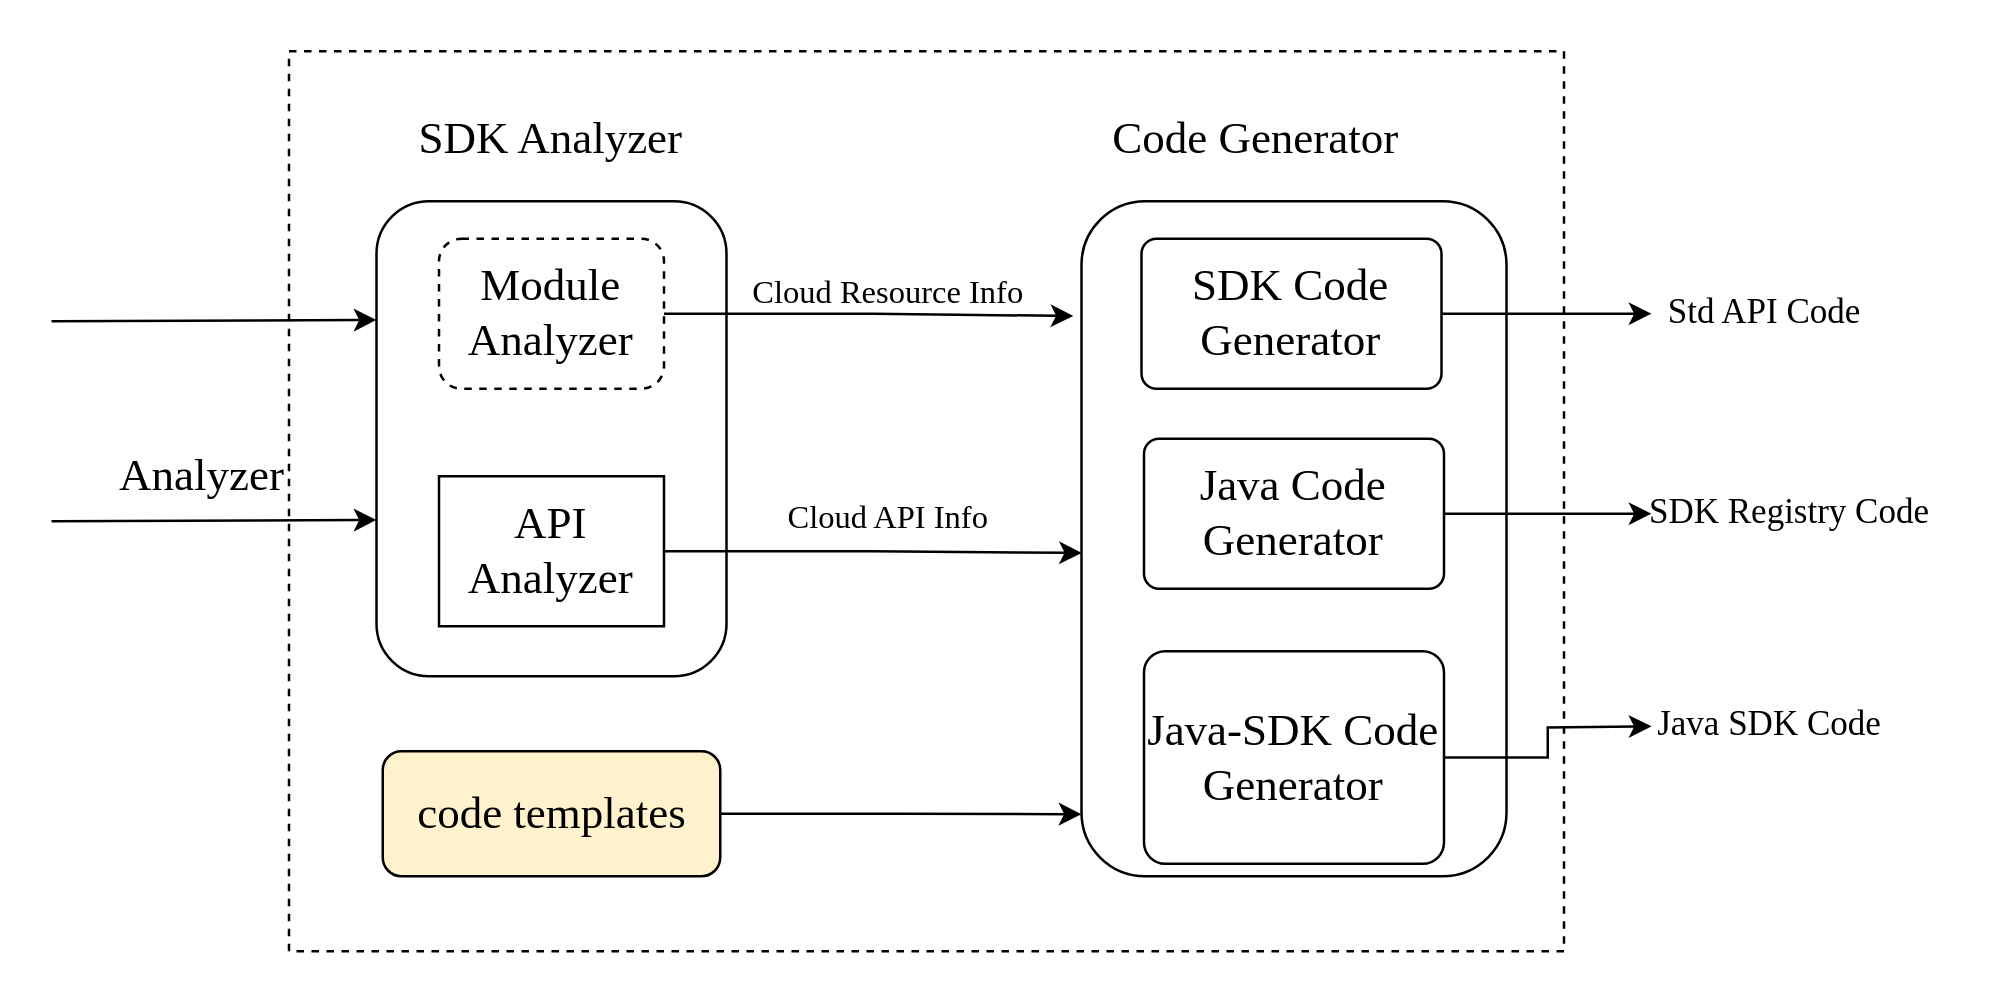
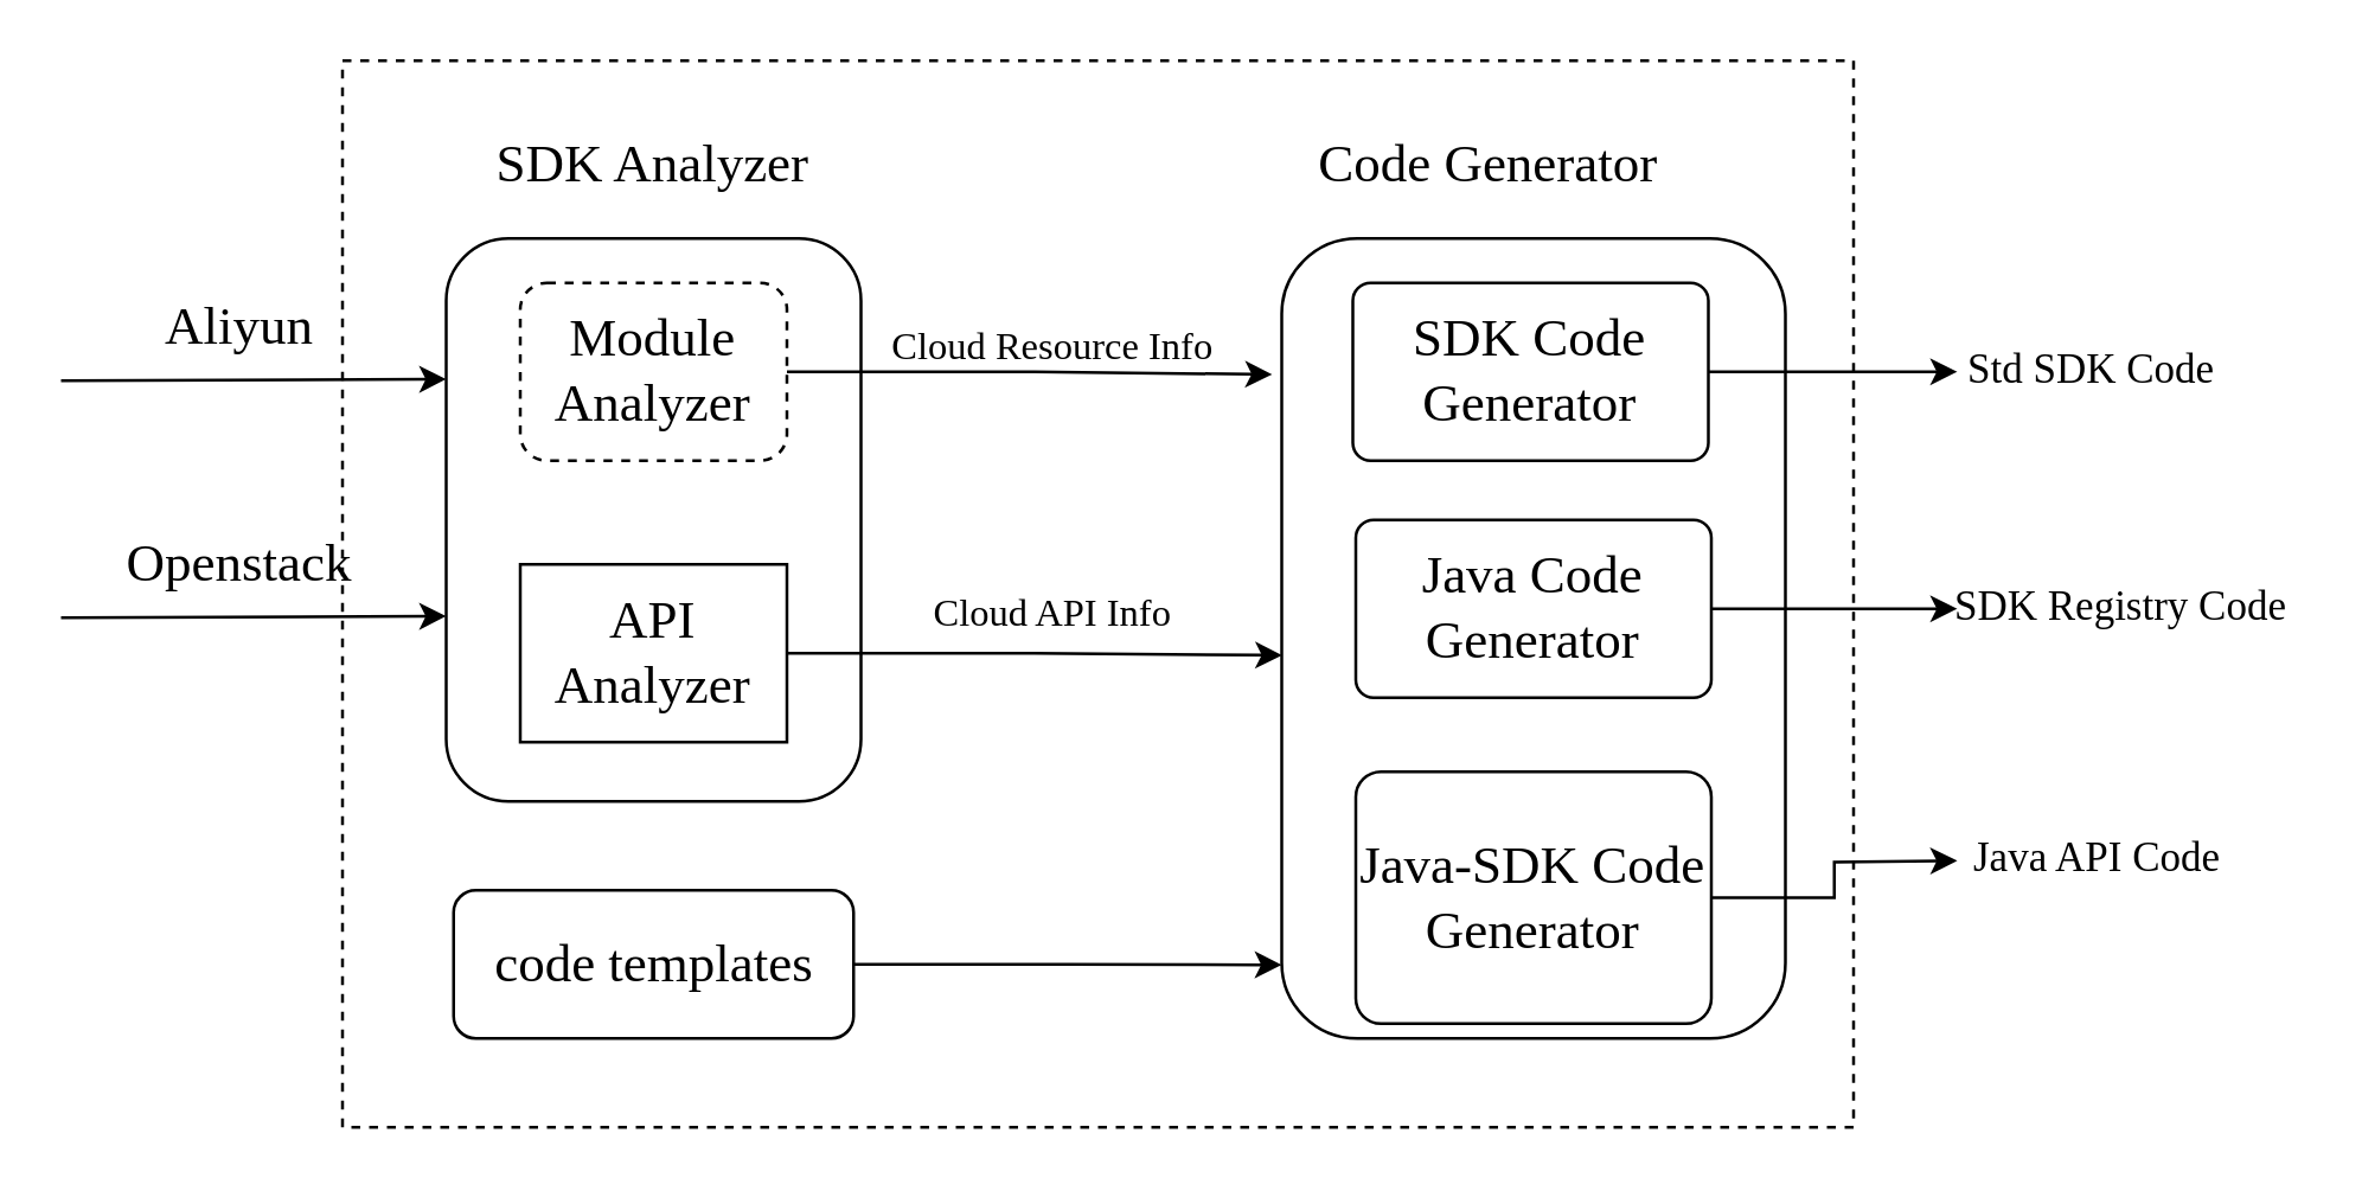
  <mxCell id="0" />
  <mxCell id="1" parent="0" />
  <mxCell id="2" value="" style="rounded=0;whiteSpace=wrap;html=1;dashed=1;" parent="1" vertex="1"><mxGeometry x="115" y="20" width="510" height="360" as="geometry" /></mxCell>
  <mxCell id="3" value="&lt;div style=&quot;&quot;&gt;&lt;br&gt;&lt;/div&gt;" style="rounded=1;whiteSpace=wrap;html=1;align=center;" parent="1" vertex="1"><mxGeometry x="150" y="80" width="140" height="190" as="geometry" /></mxCell>
  <mxCell id="4" value="&lt;font face=&quot;Times New Roman&quot;&gt;SDK Analyzer&lt;/font&gt;" style="text;html=1;strokeColor=none;fillColor=none;align=center;verticalAlign=middle;whiteSpace=wrap;rounded=0;fontSize=18;rotation=0;" parent="1" vertex="1"><mxGeometry x="160" y="40" width="120" height="30" as="geometry" /></mxCell>
  <mxCell id="5" style="edgeStyle=orthogonalEdgeStyle;rounded=0;orthogonalLoop=1;jettySize=auto;html=1;exitX=1;exitY=0.5;exitDx=0;exitDy=0;entryX=0;entryY=0.908;entryDx=0;entryDy=0;entryPerimeter=0;" parent="1" source="6" target="15" edge="1"><mxGeometry relative="1" as="geometry" /></mxCell>
- <mxCell id="6" value="&lt;font face=&quot;Times New Roman&quot;&gt;code templates&lt;/font&gt;" style="rounded=1;whiteSpace=wrap;html=1;labelBackgroundColor=none;fontSize=18;fillColor=#fff2cc;" parent="1" vertex="1"><mxGeometry x="152.5" y="300" width="135" height="50" as="geometry" /></mxCell>
+ <mxCell id="6" value="&lt;font face=&quot;Times New Roman&quot;&gt;code templates&lt;/font&gt;" style="rounded=1;whiteSpace=wrap;html=1;labelBackgroundColor=none;fontSize=18;" parent="1" vertex="1"><mxGeometry x="152.5" y="300" width="135" height="50" as="geometry" /></mxCell>
  <mxCell id="7" value="" style="endArrow=classic;html=1;rounded=0;fontSize=18;entryX=0;entryY=0.25;entryDx=0;entryDy=0;" parent="1" target="3" edge="1"><mxGeometry width="50" height="50" relative="1" as="geometry"><mxPoint x="20" y="128" as="sourcePoint" /><mxPoint x="130" y="130" as="targetPoint" /></mxGeometry></mxCell>
+ <mxCell id="8" value="&lt;font face=&quot;Times New Roman&quot;&gt;Aliyun&lt;/font&gt;" style="text;html=1;align=center;verticalAlign=middle;resizable=0;points=[];autosize=1;strokeColor=none;fillColor=none;fontSize=18;" parent="1" vertex="1"><mxGeometry x="45" y="95" width="70" height="30" as="geometry" /></mxCell>
  <mxCell id="9" value="" style="endArrow=classic;html=1;rounded=0;fontSize=18;entryX=0;entryY=0.25;entryDx=0;entryDy=0;" parent="1" edge="1"><mxGeometry width="50" height="50" relative="1" as="geometry"><mxPoint x="20" y="208" as="sourcePoint" /><mxPoint x="150" y="207.5" as="targetPoint" /><Array as="points" /></mxGeometry></mxCell>
- <mxCell id="10" value="&lt;font face=&quot;Times New Roman&quot;&gt;Analyzer&lt;/font&gt;" style="text;html=1;align=center;verticalAlign=middle;resizable=0;points=[];autosize=1;strokeColor=none;fillColor=none;fontSize=18;" parent="1" vertex="1"><mxGeometry x="35" y="175" width="90" height="30" as="geometry" /></mxCell>
+ <mxCell id="10" value="&lt;font face=&quot;Times New Roman&quot;&gt;Openstack&lt;/font&gt;" style="text;html=1;align=center;verticalAlign=middle;resizable=0;points=[];autosize=1;strokeColor=none;fillColor=none;fontSize=18;" parent="1" vertex="1"><mxGeometry x="35" y="175" width="90" height="30" as="geometry" /></mxCell>
  <mxCell id="11" style="edgeStyle=orthogonalEdgeStyle;rounded=0;orthogonalLoop=1;jettySize=auto;html=1;exitX=1;exitY=0.5;exitDx=0;exitDy=0;entryX=-0.019;entryY=0.17;entryDx=0;entryDy=0;entryPerimeter=0;" parent="1" source="12" target="15" edge="1"><mxGeometry relative="1" as="geometry" /></mxCell>
  <mxCell id="12" value="&lt;p&gt;&lt;font face=&quot;Times New Roman&quot; style=&quot;font-size: 18px&quot;&gt;Module Analyzer&lt;/font&gt;&lt;/p&gt;" style="rounded=1;whiteSpace=wrap;html=1;dashed=1;" parent="1" vertex="1"><mxGeometry x="175" y="95" width="90" height="60" as="geometry" /></mxCell>
  <mxCell id="13" style="edgeStyle=orthogonalEdgeStyle;rounded=0;orthogonalLoop=1;jettySize=auto;html=1;exitX=1;exitY=0.5;exitDx=0;exitDy=0;entryX=0.001;entryY=0.521;entryDx=0;entryDy=0;entryPerimeter=0;" parent="1" source="14" target="15" edge="1"><mxGeometry relative="1" as="geometry" /></mxCell>
  <mxCell id="14" value="&lt;p&gt;&lt;font face=&quot;Times New Roman&quot; style=&quot;font-size: 18px&quot;&gt;API Analyzer&lt;/font&gt;&lt;/p&gt;" style="whiteSpace=wrap;html=1;rounded=0;" parent="1" vertex="1"><mxGeometry x="175" y="190" width="90" height="60" as="geometry" /></mxCell>
  <mxCell id="15" value="&lt;div style=&quot;&quot;&gt;&lt;br&gt;&lt;/div&gt;" style="rounded=1;whiteSpace=wrap;html=1;align=center;" parent="1" vertex="1"><mxGeometry x="432" y="80" width="170" height="270" as="geometry" /></mxCell>
  <mxCell id="16" value="&lt;font face=&quot;Times New Roman&quot;&gt;Code Generator&lt;/font&gt;" style="text;html=1;strokeColor=none;fillColor=none;align=center;verticalAlign=middle;whiteSpace=wrap;rounded=0;fontSize=18;rotation=0;" parent="1" vertex="1"><mxGeometry x="442" y="40" width="120" height="30" as="geometry" /></mxCell>
  <mxCell id="17" style="edgeStyle=orthogonalEdgeStyle;rounded=0;orthogonalLoop=1;jettySize=auto;html=1;exitX=1;exitY=0.5;exitDx=0;exitDy=0;" parent="1" source="18" edge="1"><mxGeometry relative="1" as="geometry"><mxPoint x="660" y="125" as="targetPoint" /></mxGeometry></mxCell>
  <mxCell id="18" value="&lt;p&gt;&lt;font face=&quot;Times New Roman&quot;&gt;&lt;span style=&quot;font-size: 18px&quot;&gt;SDK Code Generator&lt;/span&gt;&lt;/font&gt;&lt;/p&gt;" style="rounded=1;whiteSpace=wrap;html=1;arcSize=10;" parent="1" vertex="1"><mxGeometry x="456" y="95" width="120" height="60" as="geometry" /></mxCell>
  <mxCell id="19" style="edgeStyle=orthogonalEdgeStyle;rounded=0;orthogonalLoop=1;jettySize=auto;html=1;exitX=1;exitY=0.5;exitDx=0;exitDy=0;" parent="1" source="20" edge="1"><mxGeometry relative="1" as="geometry"><mxPoint x="660" y="205" as="targetPoint" /></mxGeometry></mxCell>
  <mxCell id="20" value="&lt;p&gt;&lt;font face=&quot;Times New Roman&quot;&gt;&lt;span style=&quot;font-size: 18px&quot;&gt;Java Code Generator&lt;/span&gt;&lt;/font&gt;&lt;/p&gt;" style="rounded=1;whiteSpace=wrap;html=1;arcSize=10;" parent="1" vertex="1"><mxGeometry x="457" y="175" width="120" height="60" as="geometry" /></mxCell>
  <mxCell id="21" style="edgeStyle=orthogonalEdgeStyle;rounded=0;orthogonalLoop=1;jettySize=auto;html=1;exitX=1;exitY=0.5;exitDx=0;exitDy=0;" parent="1" source="22" edge="1"><mxGeometry relative="1" as="geometry"><mxPoint x="660" y="290" as="targetPoint" /></mxGeometry></mxCell>
  <mxCell id="22" value="&lt;p&gt;&lt;font face=&quot;Times New Roman&quot;&gt;&lt;span style=&quot;font-size: 18px&quot;&gt;Java-SDK Code Generator&lt;/span&gt;&lt;/font&gt;&lt;/p&gt;" style="rounded=1;whiteSpace=wrap;html=1;arcSize=10;" parent="1" vertex="1"><mxGeometry x="457" y="260" width="120" height="85" as="geometry" /></mxCell>
  <mxCell id="23" value="&lt;font face=&quot;Times New Roman&quot;&gt;&lt;span style=&quot;font-size: 13px&quot;&gt;Cloud Resource Info&lt;br&gt;&lt;/span&gt;&lt;/font&gt;" style="text;html=1;strokeColor=none;fillColor=none;align=center;verticalAlign=middle;whiteSpace=wrap;rounded=0;fontSize=18;rotation=0;" parent="1" vertex="1"><mxGeometry x="280" y="100" width="150" height="30" as="geometry" /></mxCell>
  <mxCell id="24" value="&lt;font face=&quot;Times New Roman&quot;&gt;&lt;span style=&quot;font-size: 13px&quot;&gt;Cloud API Info&lt;br&gt;&lt;/span&gt;&lt;/font&gt;" style="text;html=1;strokeColor=none;fillColor=none;align=center;verticalAlign=middle;whiteSpace=wrap;rounded=0;fontSize=18;rotation=0;" parent="1" vertex="1"><mxGeometry x="280" y="190" width="150" height="30" as="geometry" /></mxCell>
- <mxCell id="25" value="&lt;font face=&quot;Times New Roman&quot; style=&quot;font-size: 14px&quot;&gt;Std API Code&lt;/font&gt;" style="text;html=1;align=center;verticalAlign=middle;resizable=0;points=[];autosize=1;strokeColor=none;fillColor=none;" parent="1" vertex="1"><mxGeometry x="660" y="115" width="90" height="20" as="geometry" /></mxCell>
+ <mxCell id="25" value="&lt;font face=&quot;Times New Roman&quot; style=&quot;font-size: 14px&quot;&gt;Std SDK Code&lt;/font&gt;" style="text;html=1;align=center;verticalAlign=middle;resizable=0;points=[];autosize=1;strokeColor=none;fillColor=none;" parent="1" vertex="1"><mxGeometry x="660" y="115" width="90" height="20" as="geometry" /></mxCell>
  <mxCell id="26" value="&lt;font face=&quot;Times New Roman&quot;&gt;&lt;span style=&quot;font-size: 14px&quot;&gt;SDK Registry Code&lt;/span&gt;&lt;/font&gt;" style="text;html=1;align=center;verticalAlign=middle;resizable=0;points=[];autosize=1;strokeColor=none;fillColor=none;" parent="1" vertex="1"><mxGeometry x="655" y="195" width="120" height="20" as="geometry" /></mxCell>
- <mxCell id="27" value="&lt;font face=&quot;Times New Roman&quot;&gt;&lt;span style=&quot;font-size: 14px&quot;&gt;Java SDK Code&lt;/span&gt;&lt;/font&gt;" style="text;html=1;align=center;verticalAlign=middle;resizable=0;points=[];autosize=1;strokeColor=none;fillColor=none;" parent="1" vertex="1"><mxGeometry x="652" y="280" width="110" height="20" as="geometry" /></mxCell>
+ <mxCell id="27" value="&lt;font face=&quot;Times New Roman&quot;&gt;&lt;span style=&quot;font-size: 14px&quot;&gt;Java API Code&lt;/span&gt;&lt;/font&gt;" style="text;html=1;align=center;verticalAlign=middle;resizable=0;points=[];autosize=1;strokeColor=none;fillColor=none;" parent="1" vertex="1"><mxGeometry x="652" y="280" width="110" height="20" as="geometry" /></mxCell>
